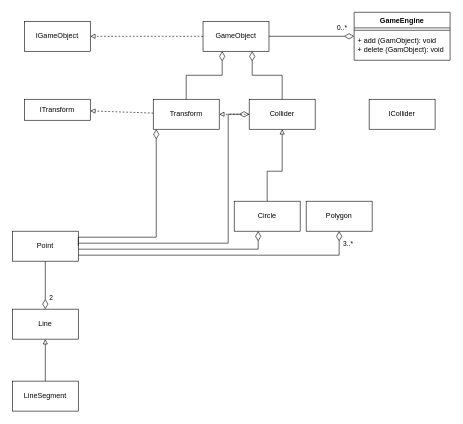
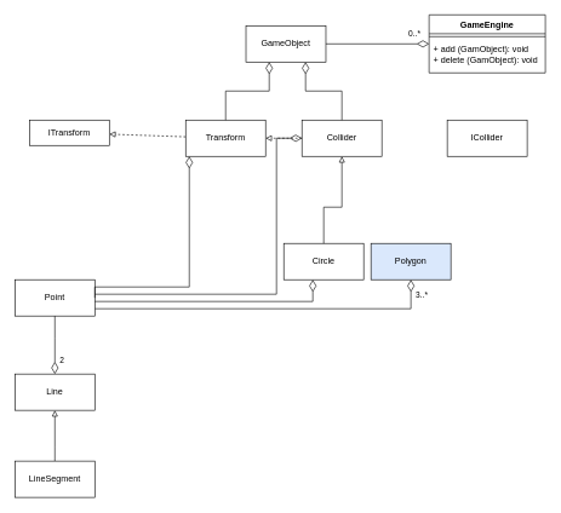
  <mxCell id="0" />
  <mxCell id="1" parent="0" />
  <mxCell id="2" value="GameEngine" style="swimlane;fontStyle=1;align=center;verticalAlign=top;childLayout=stackLayout;horizontal=1;startSize=26;horizontalStack=0;resizeParent=1;resizeParentMax=0;resizeLast=0;collapsible=1;marginBottom=0;whiteSpace=wrap;html=1;" vertex="1" parent="1"><mxGeometry x="590" y="20" width="160" height="80" as="geometry" /></mxCell>
  <mxCell id="3" value="" style="line;strokeWidth=1;fillColor=none;align=left;verticalAlign=middle;spacingTop=-1;spacingLeft=3;spacingRight=3;rotatable=0;labelPosition=right;points=[];portConstraint=eastwest;strokeColor=inherit;" vertex="1" parent="2"><mxGeometry y="26" width="160" height="8" as="geometry" /></mxCell>
  <mxCell id="4" value="+ add (GamObject): void&lt;div&gt;+ delete (GamObject): void&lt;/div&gt;" style="text;strokeColor=none;fillColor=none;align=left;verticalAlign=top;spacingLeft=4;spacingRight=4;overflow=hidden;rotatable=0;points=[[0,0.5],[1,0.5]];portConstraint=eastwest;whiteSpace=wrap;html=1;" vertex="1" parent="2"><mxGeometry y="34" width="160" height="46" as="geometry" /></mxCell>
- <mxCell id="5" value="Polygon" style="html=1;whiteSpace=wrap;" vertex="1" parent="1"><mxGeometry x="510" y="335" width="110" height="50" as="geometry" /></mxCell>
+ <mxCell id="5" value="Polygon" style="html=1;whiteSpace=wrap;fillColor=#dae8fc;" vertex="1" parent="1"><mxGeometry x="510" y="335" width="110" height="50" as="geometry" /></mxCell>
  <mxCell id="6" value="" style="endArrow=none;html=1;endSize=12;startArrow=diamondThin;startSize=14;startFill=0;edgeStyle=orthogonalEdgeStyle;align=left;verticalAlign=bottom;rounded=0;endFill=0;" edge="1" parent="1" source="13" target="12"><mxGeometry x="-1" y="3" relative="1" as="geometry"><mxPoint x="30" y="305" as="sourcePoint" /><mxPoint x="160" y="305" as="targetPoint" /><Array as="points"><mxPoint x="380" y="190" /><mxPoint x="380" y="405" /></Array></mxGeometry></mxCell>
  <mxCell id="7" value="3..*" style="endArrow=none;html=1;endSize=12;startArrow=diamondThin;startSize=14;startFill=0;edgeStyle=orthogonalEdgeStyle;align=left;verticalAlign=bottom;rounded=0;endFill=0;" edge="1" parent="1" source="5" target="12"><mxGeometry x="-0.874" y="5" relative="1" as="geometry"><mxPoint x="510" y="585" as="sourcePoint" /><mxPoint x="695" y="435" as="targetPoint" /><Array as="points"><mxPoint x="565" y="425" /></Array><mxPoint as="offset" /></mxGeometry></mxCell>
  <mxCell id="8" style="edgeStyle=orthogonalEdgeStyle;rounded=0;orthogonalLoop=1;jettySize=auto;html=1;endArrow=block;endFill=0;" edge="1" parent="1" source="10" target="9"><mxGeometry relative="1" as="geometry"><mxPoint x="271" y="730" as="sourcePoint" /><Array as="points"><mxPoint x="75" y="615" /><mxPoint x="75" y="615" /></Array><mxPoint x="229" y="590" as="targetPoint" /></mxGeometry></mxCell>
  <mxCell id="9" value="Line" style="html=1;whiteSpace=wrap;" vertex="1" parent="1"><mxGeometry x="20" y="515" width="110" height="50" as="geometry" /></mxCell>
  <mxCell id="10" value="LineSegment" style="html=1;whiteSpace=wrap;" vertex="1" parent="1"><mxGeometry x="20" y="635" width="110" height="50" as="geometry" /></mxCell>
  <mxCell id="11" value="Circle" style="html=1;whiteSpace=wrap;" vertex="1" parent="1"><mxGeometry x="390" y="335" width="110" height="50" as="geometry" /></mxCell>
  <mxCell id="12" value="Point" style="html=1;whiteSpace=wrap;" vertex="1" parent="1"><mxGeometry x="20" y="385" width="110" height="50" as="geometry" /></mxCell>
  <mxCell id="13" value="Collider" style="html=1;whiteSpace=wrap;" vertex="1" parent="1"><mxGeometry x="415" y="165" width="110" height="50" as="geometry" /></mxCell>
  <mxCell id="14" value="" style="endArrow=block;dashed=1;html=1;rounded=0;startArrow=none;startFill=0;endFill=0;" edge="1" parent="1" source="15" target="16"><mxGeometry width="50" height="50" relative="1" as="geometry"><mxPoint x="347" y="173" as="sourcePoint" /><mxPoint x="110" y="125" as="targetPoint" /></mxGeometry></mxCell>
  <mxCell id="15" value="Transform" style="html=1;whiteSpace=wrap;" vertex="1" parent="1"><mxGeometry x="255" y="165" width="110" height="50" as="geometry" /></mxCell>
  <mxCell id="16" value="ITransform" style="html=1;whiteSpace=wrap;" vertex="1" parent="1"><mxGeometry x="40" y="165" width="110" height="35" as="geometry" /></mxCell>
- <mxCell id="17" value="IGameObject" style="html=1;whiteSpace=wrap;" vertex="1" parent="1"><mxGeometry x="40" y="35" width="110" height="50" as="geometry" /></mxCell>
  <mxCell id="18" value="GameObject" style="html=1;whiteSpace=wrap;" vertex="1" parent="1"><mxGeometry x="338" y="35" width="110" height="50" as="geometry" /></mxCell>
  <mxCell id="19" value="ICollider" style="html=1;whiteSpace=wrap;" vertex="1" parent="1"><mxGeometry x="615" y="165" width="110" height="50" as="geometry" /></mxCell>
  <mxCell id="20" value="2" style="endArrow=none;html=1;endSize=12;startArrow=diamondThin;startSize=14;startFill=0;edgeStyle=orthogonalEdgeStyle;align=left;verticalAlign=bottom;rounded=0;endFill=0;" edge="1" parent="1" source="9" target="12"><mxGeometry x="-0.75" y="-5" relative="1" as="geometry"><mxPoint x="138" y="635" as="sourcePoint" /><mxPoint x="323" y="485" as="targetPoint" /><Array as="points"><mxPoint x="75" y="465" /><mxPoint x="75" y="465" /></Array><mxPoint as="offset" /></mxGeometry></mxCell>
- <mxCell id="21" value="" style="endArrow=block;dashed=1;html=1;rounded=0;startArrow=none;startFill=0;endFill=0;" edge="1" parent="1" source="18" target="17"><mxGeometry width="50" height="50" relative="1" as="geometry"><mxPoint x="347" y="43" as="sourcePoint" /><mxPoint x="110" y="-5" as="targetPoint" /></mxGeometry></mxCell>
  <mxCell id="22" value="" style="endArrow=block;dashed=1;html=1;rounded=0;startArrow=none;startFill=0;endFill=0;" edge="1" parent="1" source="13" target="15"><mxGeometry width="50" height="50" relative="1" as="geometry"><mxPoint x="695" y="285" as="sourcePoint" /><mxPoint x="590" y="285" as="targetPoint" /></mxGeometry></mxCell>
  <mxCell id="23" value="0..*" style="endArrow=none;html=1;endSize=12;startArrow=diamondThin;startSize=14;startFill=0;edgeStyle=orthogonalEdgeStyle;align=left;verticalAlign=bottom;rounded=0;endFill=0;" edge="1" parent="1" source="2" target="18"><mxGeometry x="-0.578" y="-5" relative="1" as="geometry"><mxPoint x="500" y="335" as="sourcePoint" /><mxPoint x="685" y="185" as="targetPoint" /><Array as="points" /><mxPoint as="offset" /></mxGeometry></mxCell>
  <mxCell id="24" style="edgeStyle=orthogonalEdgeStyle;rounded=0;orthogonalLoop=1;jettySize=auto;html=1;endArrow=block;endFill=0;exitX=0.5;exitY=0;exitDx=0;exitDy=0;entryX=0.5;entryY=1;entryDx=0;entryDy=0;" edge="1" parent="1" source="11" target="13"><mxGeometry relative="1" as="geometry"><mxPoint x="426" y="335" as="sourcePoint" /><Array as="points"><mxPoint x="445" y="285" /><mxPoint x="470" y="285" /></Array><mxPoint x="384" y="195" as="targetPoint" /></mxGeometry></mxCell>
  <mxCell id="25" value="" style="endArrow=none;html=1;endSize=12;startArrow=diamondThin;startSize=14;startFill=0;edgeStyle=orthogonalEdgeStyle;align=left;verticalAlign=bottom;rounded=0;endFill=0;entryX=0.5;entryY=0;entryDx=0;entryDy=0;" edge="1" parent="1" source="18" target="15"><mxGeometry x="-1" y="3" relative="1" as="geometry"><mxPoint x="240" y="115" as="sourcePoint" /><mxPoint x="370" y="115" as="targetPoint" /><Array as="points"><mxPoint x="370" y="125" /><mxPoint x="310" y="125" /></Array></mxGeometry></mxCell>
  <mxCell id="26" value="" style="endArrow=none;html=1;endSize=12;startArrow=diamondThin;startSize=14;startFill=0;edgeStyle=orthogonalEdgeStyle;align=left;verticalAlign=bottom;rounded=0;endFill=0;entryX=0.5;entryY=0;entryDx=0;entryDy=0;" edge="1" parent="1" source="18" target="13"><mxGeometry x="-1" y="3" relative="1" as="geometry"><mxPoint x="440" y="115" as="sourcePoint" /><mxPoint x="570" y="115" as="targetPoint" /><Array as="points"><mxPoint x="420" y="125" /><mxPoint x="470" y="125" /></Array></mxGeometry></mxCell>
  <mxCell id="27" value="" style="endArrow=none;html=1;endSize=12;startArrow=diamondThin;startSize=14;startFill=0;edgeStyle=orthogonalEdgeStyle;align=left;verticalAlign=bottom;rounded=0;endFill=0;entryX=1;entryY=0.5;entryDx=0;entryDy=0;" edge="1" parent="1" source="15" target="12"><mxGeometry x="-1" y="3" relative="1" as="geometry"><mxPoint x="70" y="335" as="sourcePoint" /><mxPoint x="200" y="335" as="targetPoint" /><Array as="points"><mxPoint x="260" y="395" /><mxPoint x="130" y="395" /></Array></mxGeometry></mxCell>
  <mxCell id="28" value="" style="endArrow=none;html=1;endSize=12;startArrow=diamondThin;startSize=14;startFill=0;edgeStyle=orthogonalEdgeStyle;align=left;verticalAlign=bottom;rounded=0;endFill=0;" edge="1" parent="1" source="11"><mxGeometry x="-1" y="3" relative="1" as="geometry"><mxPoint x="320" y="325" as="sourcePoint" /><mxPoint x="130" y="415" as="targetPoint" /><Array as="points"><mxPoint x="430" y="415" /></Array></mxGeometry></mxCell>
